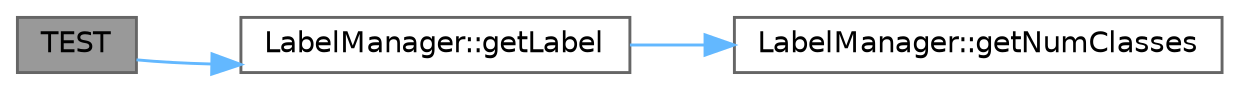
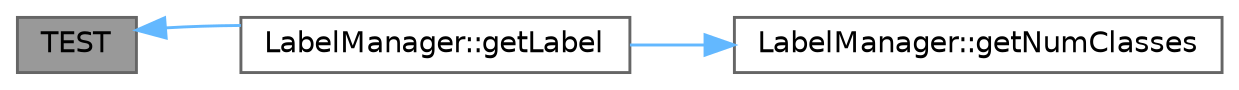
  digraph {
    rankdir=LR
    node [color=grey40 fillcolor=white fontname=Helvetica fontsize=10 shape=box style=filled]
    edge [color=steelblue1 fontname=Helvetica fontsize=10 labelfontname=Helvetica labelfontsize=10 style=solid]
    n1 [color=gray40 fillcolor=grey60 fontcolor=black height=0.2 label=TEST width=0.4]
    n2 [height=0.2 label="LabelManager::getLabel" width=0.4]
    n3 [height=0.2 label="LabelManager::getNumClasses" width=0.4]
-   n1 -> n2
+   n2 -> n1
    n2 -> n3
  }
